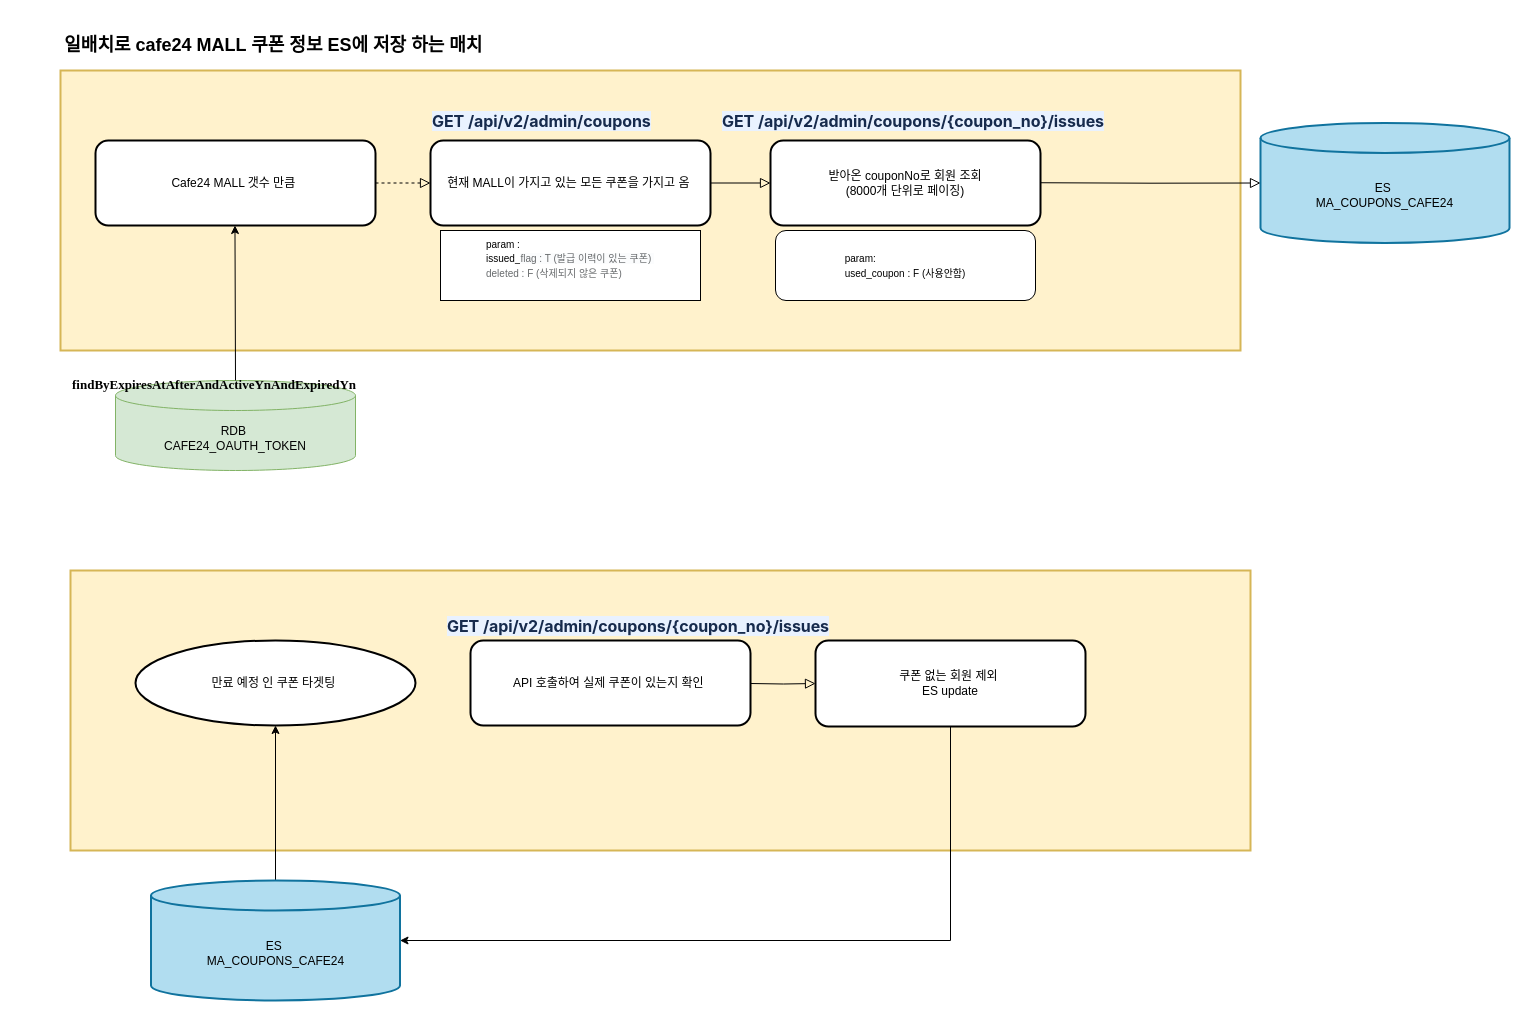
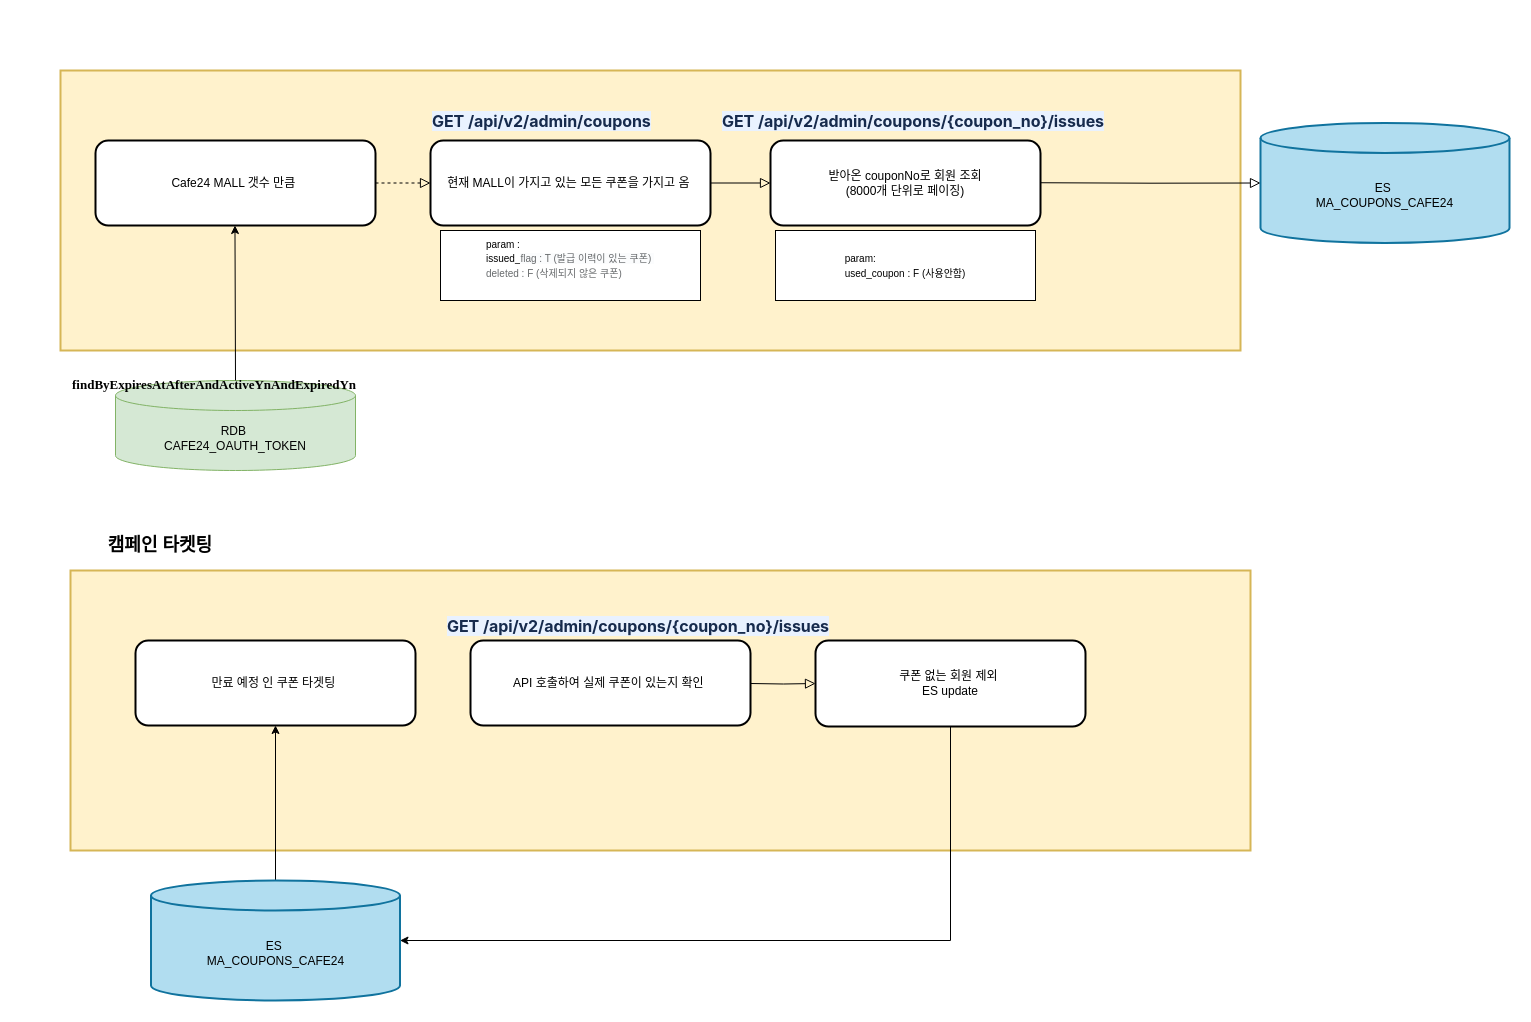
  <mxCell id="0" />
  <mxCell id="1" parent="0" />
  <mxCell id="2" value="" style="rounded=0;whiteSpace=wrap;html=1;strokeWidth=2;labelBackgroundColor=none;fillColor=#fff2cc;strokeColor=#d6b656;" vertex="1" parent="1"><mxGeometry x="60" y="70" width="1180" height="280" as="geometry" /></mxCell>
  <mxCell id="3" value="&lt;div style=&quot;text-align: left;&quot;&gt;&lt;font style=&quot;font-size: 10px;&quot;&gt;&lt;span style=&quot;background-color: initial;&quot;&gt;param :&amp;nbsp;&lt;/span&gt;&lt;/font&gt;&lt;/div&gt;&lt;div style=&quot;text-align: left;&quot;&gt;&lt;font style=&quot;font-size: 10px;&quot;&gt;&lt;span style=&quot;background-color: initial;&quot;&gt;issued_&lt;/span&gt;&lt;wbr style=&quot;background-color: initial; box-sizing: border-box; color: rgb(104, 107, 109);&quot;&gt;&lt;span style=&quot;color: rgb(104, 107, 109); background-color: rgb(251, 252, 253);&quot;&gt;flag : T (발급 이력이 있는 쿠폰)&amp;nbsp;&lt;/span&gt;&lt;/font&gt;&lt;/div&gt;&lt;span style=&quot;color: rgb(104, 107, 109); background-color: rgb(251, 252, 253);&quot;&gt;&lt;div style=&quot;text-align: left;&quot;&gt;&lt;font style=&quot;font-size: 10px;&quot;&gt;deleted : F (삭제되지 않은 쿠폰)&lt;/font&gt;&lt;/div&gt;&lt;div style=&quot;text-align: left;&quot;&gt;&lt;br&gt;&lt;/div&gt;&lt;/span&gt;" style="rounded=0;whiteSpace=wrap;html=1;" vertex="1" parent="1"><mxGeometry x="440" y="230" width="260" height="70" as="geometry" /></mxCell>
  <mxCell id="4" value="" style="rounded=0;html=1;jettySize=auto;orthogonalLoop=1;fontSize=11;endArrow=block;endFill=0;endSize=8;strokeWidth=1;shadow=0;labelBackgroundColor=none;edgeStyle=orthogonalEdgeStyle;fontColor=default;exitX=1;exitY=0.5;exitDx=0;exitDy=0;entryX=0;entryY=0.5;entryDx=0;entryDy=0;" edge="1" parent="1" source="5" target="6"><mxGeometry relative="1" as="geometry"><mxPoint x="760" y="183" as="targetPoint" /><mxPoint x="670" y="150" as="sourcePoint" /></mxGeometry></mxCell>
  <mxCell id="5" value="현재 MALL이 가지고 있는 모든 쿠폰을 가지고 옴&amp;nbsp;" style="rounded=1;whiteSpace=wrap;html=1;fontSize=12;glass=0;strokeWidth=2;shadow=0;labelBackgroundColor=none;" vertex="1" parent="1"><mxGeometry x="430" y="140" width="280" height="85" as="geometry" /></mxCell>
  <mxCell id="6" value="받아온 couponNo로 회원 조회&lt;br&gt;&amp;nbsp;(8000개 단위로 페이징)&amp;nbsp;" style="rounded=1;whiteSpace=wrap;html=1;fontSize=12;glass=0;strokeWidth=2;shadow=0;labelBackgroundColor=none;" vertex="1" parent="1"><mxGeometry x="770" y="140" width="270" height="85" as="geometry" /></mxCell>
  <mxCell id="7" value="&lt;strong data-renderer-mark=&quot;true&quot; style=&quot;color: rgb(23, 43, 77); font-family: -apple-system, BlinkMacSystemFont, &amp;quot;Segoe UI&amp;quot;, Roboto, Oxygen, Ubuntu, &amp;quot;Fira Sans&amp;quot;, &amp;quot;Droid Sans&amp;quot;, &amp;quot;Helvetica Neue&amp;quot;, sans-serif; font-size: 16px; font-style: normal; font-variant-ligatures: normal; font-variant-caps: normal; letter-spacing: -0.08px; orphans: 2; text-align: start; text-indent: 0px; text-transform: none; widows: 2; word-spacing: 0px; -webkit-text-stroke-width: 0px; background-color: rgb(233, 242, 255); text-decoration-thickness: initial; text-decoration-style: initial; text-decoration-color: initial;&quot;&gt;GET /api/v2/admin/coupons/{coupon_no}/issues&lt;/strong&gt;" style="text;whiteSpace=wrap;html=1;" vertex="1" parent="1"><mxGeometry x="720" y="105" width="400" height="50" as="geometry" /></mxCell>
  <mxCell id="8" value="&lt;strong data-renderer-mark=&quot;true&quot; style=&quot;color: rgb(23, 43, 77); font-family: -apple-system, BlinkMacSystemFont, &amp;quot;Segoe UI&amp;quot;, Roboto, Oxygen, Ubuntu, &amp;quot;Fira Sans&amp;quot;, &amp;quot;Droid Sans&amp;quot;, &amp;quot;Helvetica Neue&amp;quot;, sans-serif; font-size: 16px; font-style: normal; font-variant-ligatures: normal; font-variant-caps: normal; letter-spacing: -0.08px; orphans: 2; text-align: start; text-indent: 0px; text-transform: none; widows: 2; word-spacing: 0px; -webkit-text-stroke-width: 0px; background-color: rgb(233, 242, 255); text-decoration-thickness: initial; text-decoration-style: initial; text-decoration-color: initial;&quot;&gt;GET /api/v2/admin/coupons&lt;/strong&gt;" style="text;whiteSpace=wrap;html=1;" vertex="1" parent="1"><mxGeometry x="430" y="105" width="240" height="40" as="geometry" /></mxCell>
- <mxCell id="9" value="&lt;div style=&quot;text-align: left;&quot;&gt;&lt;span style=&quot;font-size: 10px;&quot;&gt;param:&lt;/span&gt;&lt;/div&gt;&lt;div style=&quot;text-align: left;&quot;&gt;&lt;span style=&quot;font-size: 10px;&quot;&gt;used_coupon : F (사용안함)&lt;/span&gt;&lt;/div&gt;" style="whiteSpace=wrap;html=1;rounded=1;" vertex="1" parent="1"><mxGeometry x="775" y="230" width="260" height="70" as="geometry" /></mxCell>
+ <mxCell id="9" value="&lt;div style=&quot;text-align: left;&quot;&gt;&lt;span style=&quot;font-size: 10px;&quot;&gt;param:&lt;/span&gt;&lt;/div&gt;&lt;div style=&quot;text-align: left;&quot;&gt;&lt;span style=&quot;font-size: 10px;&quot;&gt;used_coupon : F (사용안함)&lt;/span&gt;&lt;/div&gt;" style="rounded=0;whiteSpace=wrap;html=1;" vertex="1" parent="1"><mxGeometry x="775" y="230" width="260" height="70" as="geometry" /></mxCell>
  <mxCell id="10" value="ES&amp;nbsp;&lt;br&gt;MA_COUPONS_CAFE24" style="shape=cylinder3;whiteSpace=wrap;html=1;boundedLbl=1;backgroundOutline=1;size=15;strokeWidth=2;labelBackgroundColor=none;fillColor=#b1ddf0;strokeColor=#10739e;" vertex="1" parent="1"><mxGeometry x="1260" y="122.5" width="249" height="120" as="geometry" /></mxCell>
  <mxCell id="11" value="Cafe24 MALL 갯수 만큼&amp;nbsp;" style="rounded=1;whiteSpace=wrap;html=1;fontSize=12;glass=0;strokeWidth=2;shadow=0;labelBackgroundColor=none;" vertex="1" parent="1"><mxGeometry x="95" y="140" width="280" height="85" as="geometry" /></mxCell>
  <mxCell id="12" value="" style="rounded=0;html=1;jettySize=auto;orthogonalLoop=1;fontSize=11;endArrow=block;endFill=0;endSize=8;strokeWidth=1;shadow=0;labelBackgroundColor=none;edgeStyle=orthogonalEdgeStyle;fontColor=default;exitX=1;exitY=0.5;exitDx=0;exitDy=0;entryX=0;entryY=0.5;entryDx=0;entryDy=0;dashed=1;" edge="1" parent="1" source="11" target="5"><mxGeometry relative="1" as="geometry"><mxPoint x="435" y="187.2" as="targetPoint" /><mxPoint x="375" y="187.2" as="sourcePoint" /></mxGeometry></mxCell>
  <mxCell id="13" value="" style="rounded=0;html=1;jettySize=auto;orthogonalLoop=1;fontSize=11;endArrow=block;endFill=0;endSize=8;strokeWidth=1;shadow=0;labelBackgroundColor=none;edgeStyle=orthogonalEdgeStyle;fontColor=default;exitX=1;exitY=0.5;exitDx=0;exitDy=0;entryX=0;entryY=0.5;entryDx=0;entryDy=0;entryPerimeter=0;" edge="1" parent="1" target="10"><mxGeometry relative="1" as="geometry"><mxPoint x="1100" y="182.24" as="targetPoint" /><mxPoint x="1040" y="182.24" as="sourcePoint" /></mxGeometry></mxCell>
- <mxCell id="14" value="&lt;b&gt;&lt;font style=&quot;font-size: 18px;&quot;&gt;일배치로 cafe24 MALL 쿠폰 정보 ES에 저장 하는 매치&lt;/font&gt;&amp;nbsp;&lt;/b&gt;" style="text;strokeColor=none;align=center;fillColor=none;html=1;verticalAlign=middle;whiteSpace=wrap;rounded=0;" vertex="1" parent="1"><mxGeometry x="20" y="20" width="510" height="50" as="geometry" /></mxCell>
+ <mxCell id="15" value="&lt;span style=&quot;font-size: 18px;&quot;&gt;&lt;b&gt;캠페인 타켓팅&lt;br&gt;&lt;/b&gt;&lt;/span&gt;" style="text;strokeColor=none;align=center;fillColor=none;html=1;verticalAlign=middle;whiteSpace=wrap;rounded=0;" vertex="1" parent="1"><mxGeometry x="60" y="520" width="200" height="50" as="geometry" /></mxCell>
  <mxCell id="16" value="" style="rounded=0;whiteSpace=wrap;html=1;strokeWidth=2;labelBackgroundColor=none;fillColor=#fff2cc;strokeColor=#d6b656;" vertex="1" parent="1"><mxGeometry x="70" y="570" width="1180" height="280" as="geometry" /></mxCell>
  <mxCell id="17" value="" style="edgeStyle=orthogonalEdgeStyle;rounded=0;orthogonalLoop=1;jettySize=auto;html=1;entryX=0.5;entryY=1;entryDx=0;entryDy=0;" edge="1" parent="1" source="18" target="19"><mxGeometry relative="1" as="geometry"><mxPoint x="275" y="770" as="targetPoint" /></mxGeometry></mxCell>
  <mxCell id="18" value="ES&amp;nbsp;&lt;br&gt;MA_COUPONS_CAFE24" style="shape=cylinder3;whiteSpace=wrap;html=1;boundedLbl=1;backgroundOutline=1;size=15;strokeWidth=2;labelBackgroundColor=none;fillColor=#b1ddf0;strokeColor=#10739e;" vertex="1" parent="1"><mxGeometry x="150.5" y="880" width="249" height="120" as="geometry" /></mxCell>
- <mxCell id="19" value="만료 예정 인 쿠폰 타겟팅&amp;nbsp;" style="ellipse;whiteSpace=wrap;html=1;fontSize=12;glass=0;strokeWidth=2;shadow=0;labelBackgroundColor=none;" vertex="1" parent="1"><mxGeometry x="135" y="640" width="280" height="85" as="geometry" /></mxCell>
+ <mxCell id="19" value="만료 예정 인 쿠폰 타겟팅&amp;nbsp;" style="rounded=1;whiteSpace=wrap;html=1;fontSize=12;glass=0;strokeWidth=2;shadow=0;labelBackgroundColor=none;" vertex="1" parent="1"><mxGeometry x="135" y="640" width="280" height="85" as="geometry" /></mxCell>
  <mxCell id="20" value="API 호출하여 실제 쿠폰이 있는지 확인&amp;nbsp;" style="rounded=1;whiteSpace=wrap;html=1;fontSize=12;glass=0;strokeWidth=2;shadow=0;labelBackgroundColor=none;" vertex="1" parent="1"><mxGeometry x="470" y="640" width="280" height="85" as="geometry" /></mxCell>
  <mxCell id="21" value="&lt;strong data-renderer-mark=&quot;true&quot; style=&quot;color: rgb(23, 43, 77); font-family: -apple-system, BlinkMacSystemFont, &amp;quot;Segoe UI&amp;quot;, Roboto, Oxygen, Ubuntu, &amp;quot;Fira Sans&amp;quot;, &amp;quot;Droid Sans&amp;quot;, &amp;quot;Helvetica Neue&amp;quot;, sans-serif; font-size: 16px; font-style: normal; font-variant-ligatures: normal; font-variant-caps: normal; letter-spacing: -0.08px; orphans: 2; text-align: start; text-indent: 0px; text-transform: none; widows: 2; word-spacing: 0px; -webkit-text-stroke-width: 0px; background-color: rgb(233, 242, 255); text-decoration-thickness: initial; text-decoration-style: initial; text-decoration-color: initial;&quot;&gt;GET /api/v2/admin/coupons/{coupon_no}/issues&lt;/strong&gt;" style="text;whiteSpace=wrap;html=1;" vertex="1" parent="1"><mxGeometry x="445" y="610" width="400" height="50" as="geometry" /></mxCell>
  <mxCell id="22" value="" style="rounded=0;html=1;jettySize=auto;orthogonalLoop=1;fontSize=11;endArrow=block;endFill=0;endSize=8;strokeWidth=1;shadow=0;labelBackgroundColor=none;edgeStyle=orthogonalEdgeStyle;fontColor=default;exitX=1;exitY=0.5;exitDx=0;exitDy=0;entryX=0;entryY=0.5;entryDx=0;entryDy=0;" edge="1" parent="1" target="23"><mxGeometry relative="1" as="geometry"><mxPoint x="800" y="683" as="targetPoint" /><mxPoint x="750" y="683" as="sourcePoint" /></mxGeometry></mxCell>
  <mxCell id="23" value="쿠폰 없는 회원 제외&amp;nbsp;&lt;br&gt;ES update" style="rounded=1;whiteSpace=wrap;html=1;fontSize=12;glass=0;strokeWidth=2;shadow=0;labelBackgroundColor=none;" vertex="1" parent="1"><mxGeometry x="815" y="640" width="270" height="86" as="geometry" /></mxCell>
  <mxCell id="24" value="" style="endArrow=classic;html=1;rounded=0;exitX=0.5;exitY=1;exitDx=0;exitDy=0;entryX=1;entryY=0.5;entryDx=0;entryDy=0;entryPerimeter=0;" edge="1" parent="1" source="23" target="18"><mxGeometry width="50" height="50" relative="1" as="geometry"><mxPoint x="770" y="900" as="sourcePoint" /><mxPoint x="920" y="930" as="targetPoint" /><Array as="points"><mxPoint x="950" y="940" /></Array></mxGeometry></mxCell>
  <mxCell id="25" value="RDB&amp;nbsp;&lt;br&gt;CAFE24_OAUTH_TOKEN" style="shape=cylinder3;whiteSpace=wrap;html=1;boundedLbl=1;backgroundOutline=1;size=15;fillColor=#d5e8d4;strokeColor=#82b366;" vertex="1" parent="1"><mxGeometry x="115" y="380" width="240" height="90" as="geometry" /></mxCell>
  <mxCell id="26" value="" style="edgeStyle=orthogonalEdgeStyle;rounded=0;orthogonalLoop=1;jettySize=auto;html=1;entryX=0.5;entryY=1;entryDx=0;entryDy=0;exitX=0.5;exitY=0;exitDx=0;exitDy=0;exitPerimeter=0;" edge="1" parent="1" source="25"><mxGeometry relative="1" as="geometry"><mxPoint x="234.47" y="380" as="sourcePoint" /><mxPoint x="234.47" y="225" as="targetPoint" /></mxGeometry></mxCell>
  <mxCell id="27" value="&lt;div style=&quot;font-size: 13px;&quot;&gt;&lt;span style=&quot;font-size: 13px;&quot;&gt;findByExpiresAtAfterAndActiveYnAndExpiredYn&lt;/span&gt;&lt;/div&gt;" style="text;whiteSpace=wrap;html=1;fontStyle=1;fontSize=13;fontFamily=Verdana;labelBackgroundColor=none;" vertex="1" parent="1"><mxGeometry x="70" y="370" width="320" height="40" as="geometry" /></mxCell>
